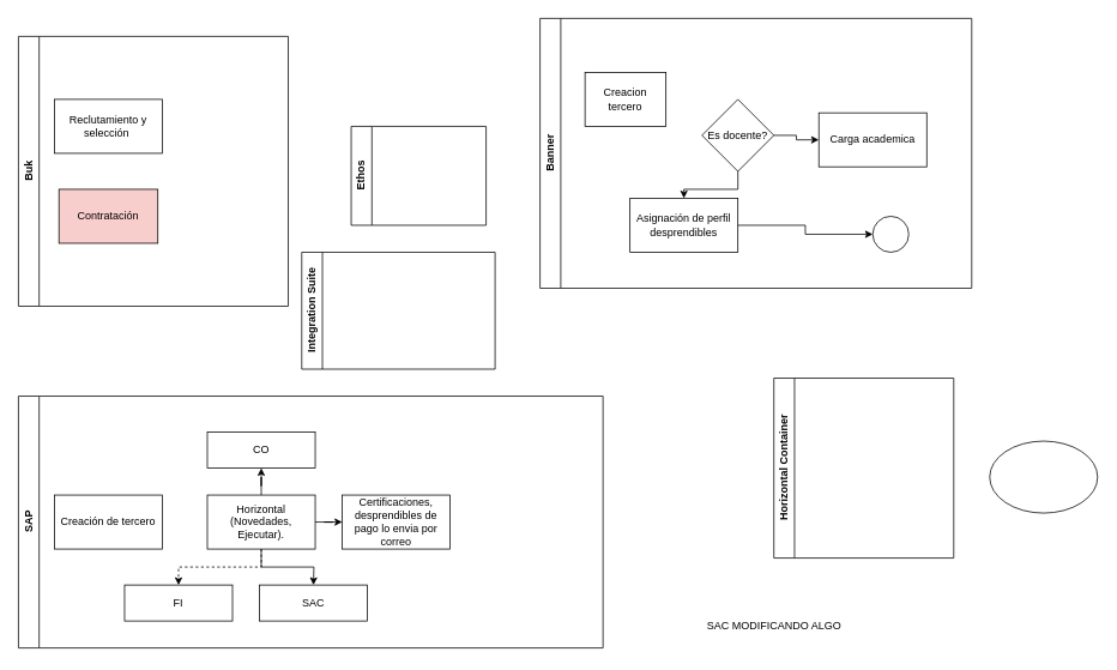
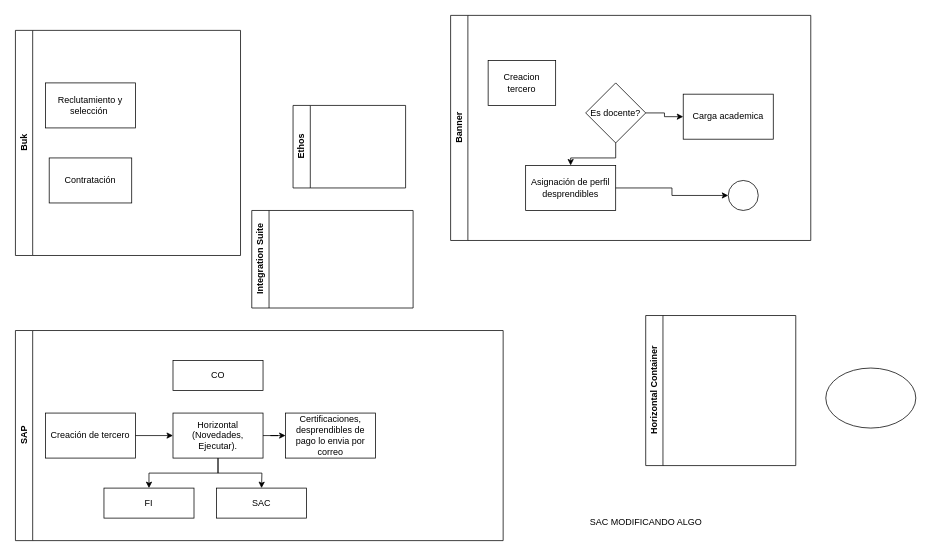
  <mxCell id="0" />
  <mxCell id="1" parent="0" />
  <mxCell id="2" value="Buk" style="swimlane;horizontal=0;whiteSpace=wrap;html=1;" parent="1" vertex="1"><mxGeometry x="20" y="40" width="300" height="300" as="geometry" /></mxCell>
  <mxCell id="3" value="Reclutamiento y selección&amp;nbsp;" style="rounded=0;whiteSpace=wrap;html=1;" parent="2" vertex="1"><mxGeometry x="40" y="70" width="120" height="60" as="geometry" /></mxCell>
- <mxCell id="4" value="Contratación" style="rounded=0;whiteSpace=wrap;html=1;fillColor=#f8cecc;" parent="2" vertex="1"><mxGeometry x="45" y="170" width="110" height="60" as="geometry" /></mxCell>
+ <mxCell id="4" value="Contratación" style="rounded=0;whiteSpace=wrap;html=1;" parent="2" vertex="1"><mxGeometry x="45" y="170" width="110" height="60" as="geometry" /></mxCell>
  <mxCell id="5" value="Banner" style="swimlane;horizontal=0;whiteSpace=wrap;html=1;" parent="1" vertex="1"><mxGeometry x="600" y="20" width="480" height="300" as="geometry" /></mxCell>
  <mxCell id="6" value="" style="ellipse;whiteSpace=wrap;html=1;aspect=fixed;" parent="5" vertex="1"><mxGeometry x="370" y="220" width="40" height="40" as="geometry" /></mxCell>
  <mxCell id="7" value="Carga academica" style="rounded=0;whiteSpace=wrap;html=1;" parent="5" vertex="1"><mxGeometry x="310" y="105" width="120" height="60" as="geometry" /></mxCell>
  <mxCell id="8" value="Creacion tercero" style="rounded=0;whiteSpace=wrap;html=1;" parent="5" vertex="1"><mxGeometry x="50" y="60" width="90" height="60" as="geometry" /></mxCell>
  <mxCell id="9" value="Es docente?" style="rhombus;whiteSpace=wrap;html=1;" parent="5" vertex="1"><mxGeometry x="180" y="90" width="80" height="80" as="geometry" /></mxCell>
  <mxCell id="10" style="edgeStyle=orthogonalEdgeStyle;rounded=0;orthogonalLoop=1;jettySize=auto;html=1;entryX=0;entryY=0.5;entryDx=0;entryDy=0;" parent="5" source="9" target="7" edge="1"><mxGeometry relative="1" as="geometry" /></mxCell>
  <mxCell id="11" value="Asignación de perfil desprendibles" style="rounded=0;whiteSpace=wrap;html=1;" parent="5" vertex="1"><mxGeometry x="100" y="200" width="120" height="60" as="geometry" /></mxCell>
  <mxCell id="12" style="edgeStyle=orthogonalEdgeStyle;rounded=0;orthogonalLoop=1;jettySize=auto;html=1;entryX=0;entryY=0.5;entryDx=0;entryDy=0;" parent="5" source="11" target="6" edge="1"><mxGeometry relative="1" as="geometry"><mxPoint x="80" y="300" as="targetPoint" /></mxGeometry></mxCell>
  <mxCell id="13" style="edgeStyle=orthogonalEdgeStyle;rounded=0;orthogonalLoop=1;jettySize=auto;html=1;entryX=0.5;entryY=0;entryDx=0;entryDy=0;" parent="5" source="9" target="11" edge="1"><mxGeometry relative="1" as="geometry"><mxPoint x="-20" y="240" as="targetPoint" /></mxGeometry></mxCell>
  <mxCell id="14" value="SAP" style="swimlane;horizontal=0;whiteSpace=wrap;html=1;" parent="1" vertex="1"><mxGeometry x="20" y="440" width="650" height="280" as="geometry" /></mxCell>
  <mxCell id="15" value="Creación de tercero" style="rounded=0;whiteSpace=wrap;html=1;" parent="14" vertex="1"><mxGeometry x="40" y="110" width="120" height="60" as="geometry" /></mxCell>
  <mxCell id="16" value="Certificaciones, desprendibles de pago lo envia por correo" style="whiteSpace=wrap;html=1;rounded=0;" parent="14" vertex="1"><mxGeometry x="360" y="110" width="120" height="60" as="geometry" /></mxCell>
- <mxCell id="17" style="edgeStyle=orthogonalEdgeStyle;rounded=0;orthogonalLoop=1;jettySize=auto;html=1;entryX=0.5;entryY=0;entryDx=0;entryDy=0;dashed=1;" parent="14" source="19" target="22" edge="1"><mxGeometry relative="1" as="geometry"><mxPoint x="270" y="220" as="targetPoint" /></mxGeometry></mxCell>
+ <mxCell id="17" style="edgeStyle=orthogonalEdgeStyle;rounded=0;orthogonalLoop=1;jettySize=auto;html=1;entryX=0.5;entryY=0;entryDx=0;entryDy=0;" parent="14" source="19" target="22" edge="1"><mxGeometry relative="1" as="geometry"><mxPoint x="270" y="220" as="targetPoint" /></mxGeometry></mxCell>
  <mxCell id="18" style="edgeStyle=orthogonalEdgeStyle;rounded=0;orthogonalLoop=1;jettySize=auto;html=1;" parent="14" source="19" edge="1"><mxGeometry relative="1" as="geometry"><mxPoint x="328" y="210" as="targetPoint" /></mxGeometry></mxCell>
  <mxCell id="19" value="Horizontal (Novedades, Ejecutar)." style="rounded=0;whiteSpace=wrap;html=1;" parent="14" vertex="1"><mxGeometry x="210" y="110" width="120" height="60" as="geometry" /></mxCell>
+ <mxCell id="20" style="edgeStyle=orthogonalEdgeStyle;rounded=0;orthogonalLoop=1;jettySize=auto;html=1;" parent="14" source="15" target="19" edge="1"><mxGeometry relative="1" as="geometry"><mxPoint x="300" y="140" as="targetPoint" /></mxGeometry></mxCell>
  <mxCell id="21" value="" style="edgeStyle=orthogonalEdgeStyle;rounded=0;orthogonalLoop=1;jettySize=auto;html=1;" parent="14" source="19" target="16" edge="1"><mxGeometry relative="1" as="geometry" /></mxCell>
  <mxCell id="22" value="FI" style="rounded=0;whiteSpace=wrap;html=1;" parent="14" vertex="1"><mxGeometry x="118" y="210" width="120" height="40" as="geometry" /></mxCell>
  <mxCell id="23" value="CO" style="rounded=0;whiteSpace=wrap;html=1;" parent="14" vertex="1"><mxGeometry x="210" y="40" width="120" height="40" as="geometry" /></mxCell>
- <mxCell id="24" style="edgeStyle=orthogonalEdgeStyle;rounded=0;orthogonalLoop=1;jettySize=auto;html=1;" parent="14" source="19" target="23" edge="1"><mxGeometry relative="1" as="geometry"><mxPoint x="270" y="70" as="targetPoint" /></mxGeometry></mxCell>
  <mxCell id="25" value="SAC" style="rounded=0;whiteSpace=wrap;html=1;" parent="14" vertex="1"><mxGeometry x="268" y="210" width="120" height="40" as="geometry" /></mxCell>
  <mxCell id="26" value="Integration Suite" style="swimlane;horizontal=0;whiteSpace=wrap;html=1;" parent="1" vertex="1"><mxGeometry x="335" y="280" width="215" height="130" as="geometry" /></mxCell>
  <mxCell id="27" value="Ethos" style="swimlane;horizontal=0;whiteSpace=wrap;html=1;" parent="1" vertex="1"><mxGeometry x="390" y="140" width="150" height="110" as="geometry" /></mxCell>
  <mxCell id="28" value="Horizontal Container" style="swimlane;horizontal=0;whiteSpace=wrap;html=1;" parent="1" vertex="1"><mxGeometry x="860" y="420" width="200" height="200" as="geometry" /></mxCell>
  <mxCell id="29" value="" style="ellipse;whiteSpace=wrap;html=1;" parent="1" vertex="1"><mxGeometry x="1100" y="490" width="120" height="80" as="geometry" /></mxCell>
  <mxCell id="30" value="SAC MODIFICANDO ALGO&lt;div&gt;&lt;br&gt;&lt;/div&gt;" style="text;html=1;align=center;verticalAlign=middle;resizable=0;points=[];autosize=1;strokeColor=none;fillColor=none;" vertex="1" parent="1"><mxGeometry x="765" y="683" width="190" height="40" as="geometry" /></mxCell>
